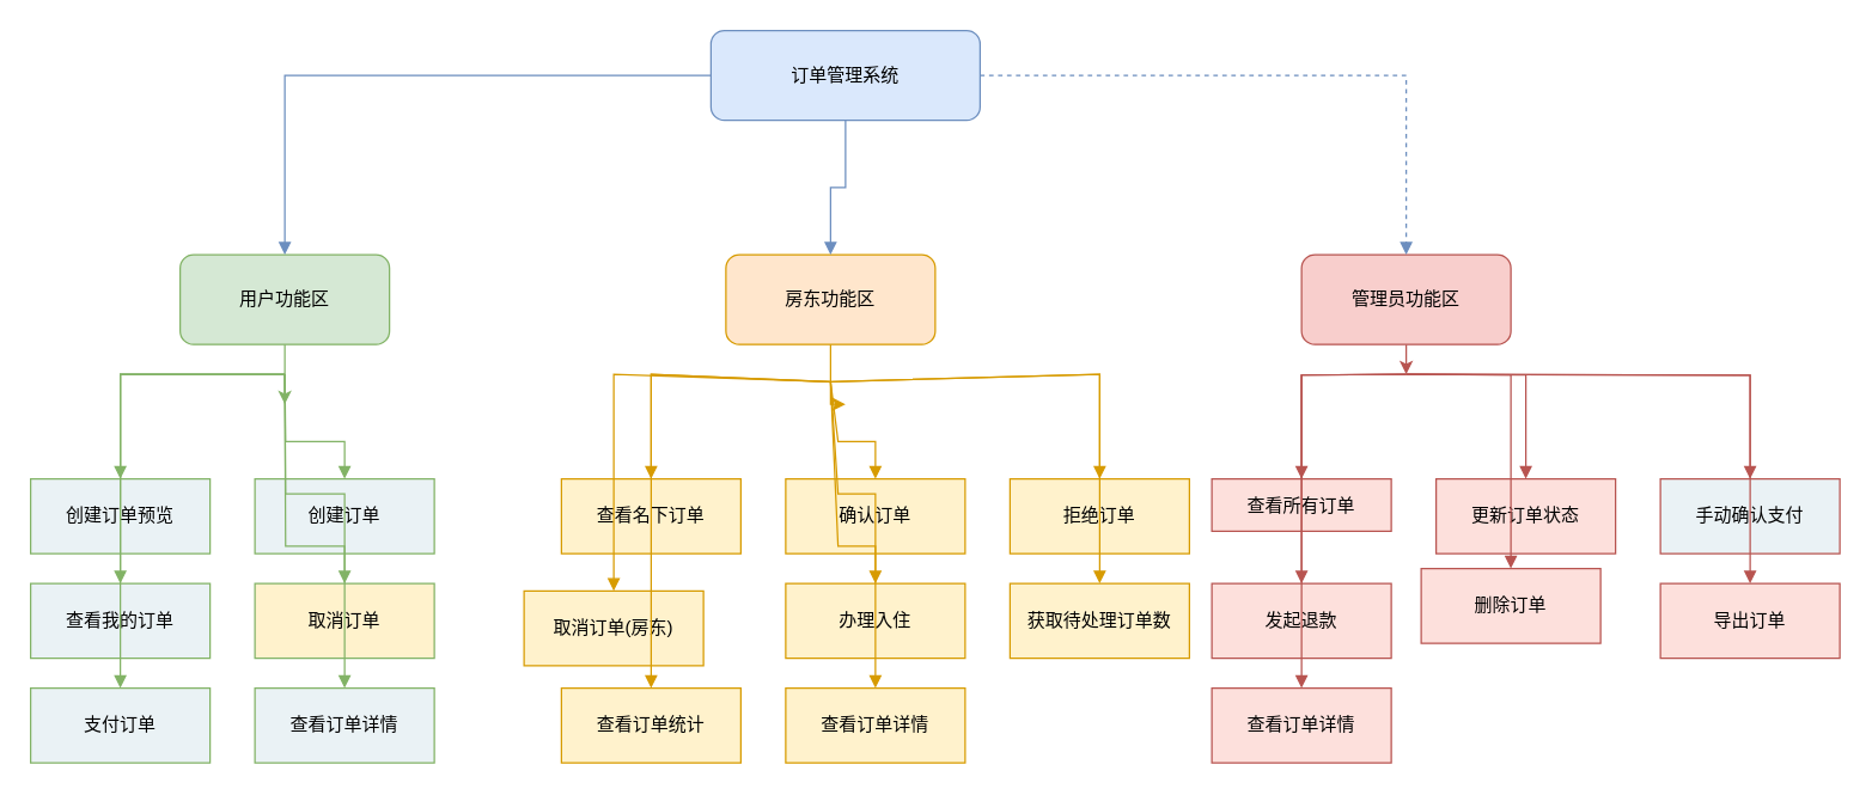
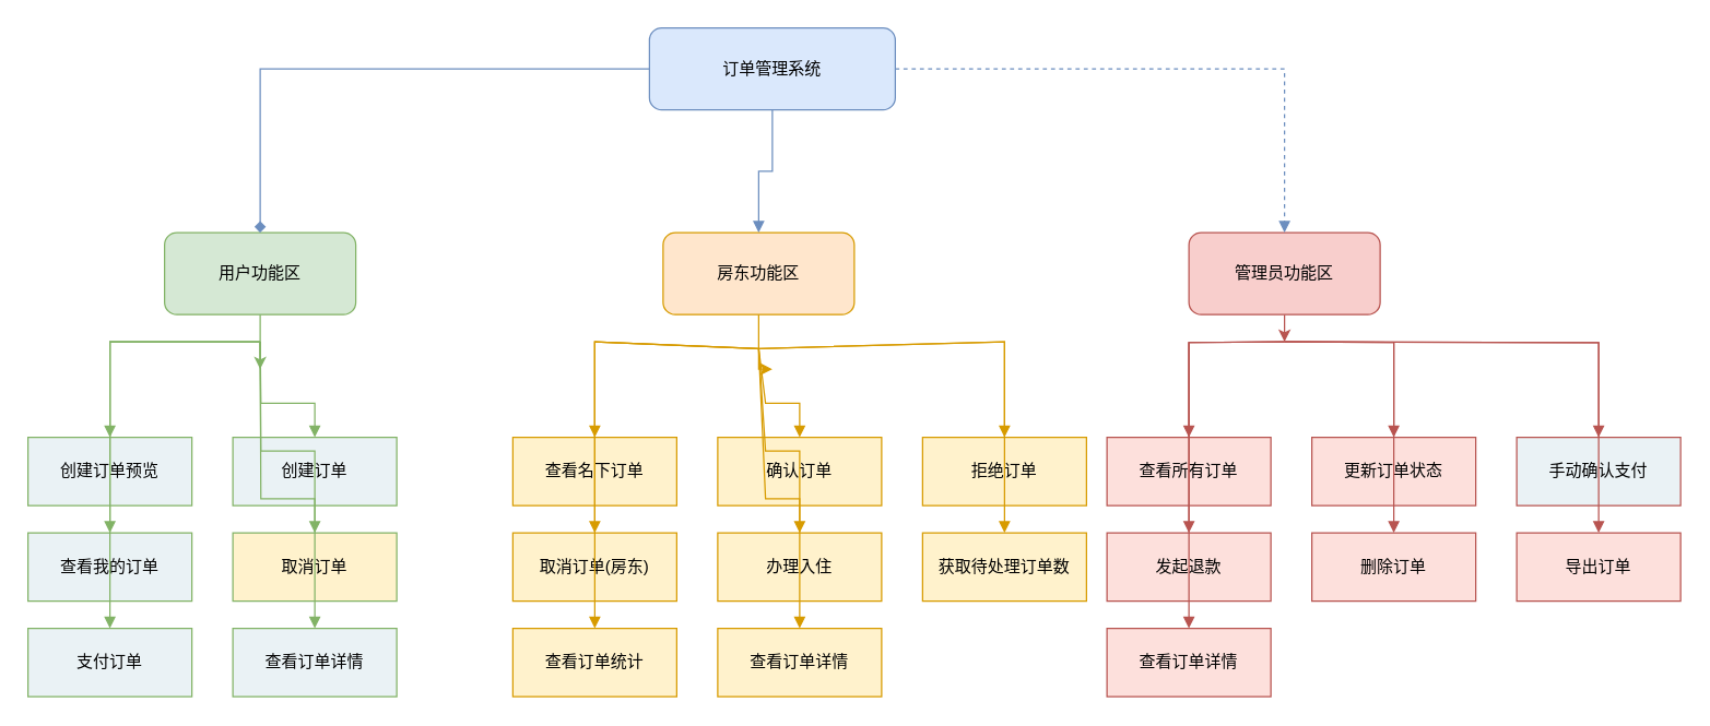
  <mxCell id="0" />
  <mxCell id="1" parent="0" />
  <mxCell id="2" value="订单管理系统" style="rounded=1;whiteSpace=wrap;html=1;fillColor=#dae8fc;strokeColor=#6c8ebf;" parent="1" vertex="1"><mxGeometry x="475" y="20" width="180" height="60" as="geometry" /></mxCell>
  <mxCell id="3" value="用户功能区" style="rounded=1;whiteSpace=wrap;html=1;fillColor=#d5e8d4;strokeColor=#82b366;" parent="1" vertex="1"><mxGeometry x="120" y="170" width="140" height="60" as="geometry" /></mxCell>
  <mxCell id="4" value="房东功能区" style="rounded=1;whiteSpace=wrap;html=1;fillColor=#ffe6cc;strokeColor=#d79b00;" parent="1" vertex="1"><mxGeometry x="485" y="170" width="140" height="60" as="geometry" /></mxCell>
  <mxCell id="5" style="edgeStyle=orthogonalEdgeStyle;rounded=0;orthogonalLoop=1;jettySize=auto;html=1;fillColor=#f8cecc;strokeColor=#b85450;" edge="1" parent="1" source="6"><mxGeometry relative="1" as="geometry"><mxPoint x="940" y="250" as="targetPoint" /></mxGeometry></mxCell>
  <mxCell id="6" value="管理员功能区" style="rounded=1;whiteSpace=wrap;html=1;fillColor=#f8cecc;strokeColor=#b85450;" parent="1" vertex="1"><mxGeometry x="870" y="170" width="140" height="60" as="geometry" /></mxCell>
- <mxCell id="7" value="" style="edgeStyle=orthogonalEdgeStyle;rounded=0;orthogonalLoop=1;jettySize=auto;html=1;endArrow=block;endFill=1;strokeColor=#6c8ebf;entryX=0.5;entryY=0;entryDx=0;entryDy=0;" parent="1" source="2" target="3" edge="1"><mxGeometry relative="1" as="geometry" /></mxCell>
+ <mxCell id="7" value="" style="edgeStyle=orthogonalEdgeStyle;rounded=0;orthogonalLoop=1;jettySize=auto;html=1;endArrow=diamond;endFill=1;strokeColor=#6c8ebf;entryX=0.5;entryY=0;entryDx=0;entryDy=0;" parent="1" source="2" target="3" edge="1"><mxGeometry relative="1" as="geometry" /></mxCell>
  <mxCell id="8" value="" style="edgeStyle=orthogonalEdgeStyle;rounded=0;orthogonalLoop=1;jettySize=auto;html=1;endArrow=block;endFill=1;strokeColor=#6c8ebf;entryX=0.5;entryY=0;entryDx=0;entryDy=0;" parent="1" source="2" target="4" edge="1"><mxGeometry relative="1" as="geometry" /></mxCell>
  <mxCell id="9" value="" style="edgeStyle=orthogonalEdgeStyle;rounded=0;orthogonalLoop=1;jettySize=auto;html=1;endArrow=block;endFill=1;strokeColor=#6c8ebf;entryX=0.5;entryY=0;entryDx=0;entryDy=0;dashed=1;" parent="1" source="2" target="6" edge="1"><mxGeometry relative="1" as="geometry" /></mxCell>
  <mxCell id="10" value="创建订单预览" style="whiteSpace=wrap;html=1;rounded=0;fillColor=#eaf2f5;strokeColor=#82b366;" parent="1" vertex="1"><mxGeometry x="20" y="320" width="120" height="50" as="geometry" /></mxCell>
  <mxCell id="11" value="创建订单" style="whiteSpace=wrap;html=1;rounded=0;fillColor=#eaf2f5;strokeColor=#82b366;" parent="1" vertex="1"><mxGeometry x="170" y="320" width="120" height="50" as="geometry" /></mxCell>
  <mxCell id="12" value="查看我的订单" style="whiteSpace=wrap;html=1;rounded=0;fillColor=#eaf2f5;strokeColor=#82b366;" parent="1" vertex="1"><mxGeometry x="20" y="390" width="120" height="50" as="geometry" /></mxCell>
  <mxCell id="13" value="取消订单" style="whiteSpace=wrap;html=1;rounded=0;fillColor=#fff2cc;strokeColor=#82b366;" parent="1" vertex="1"><mxGeometry x="170" y="390" width="120" height="50" as="geometry" /></mxCell>
  <mxCell id="14" value="支付订单" style="whiteSpace=wrap;html=1;rounded=0;fillColor=#eaf2f5;strokeColor=#82b366;" parent="1" vertex="1"><mxGeometry x="20" y="460" width="120" height="50" as="geometry" /></mxCell>
  <mxCell id="15" value="查看订单详情" style="whiteSpace=wrap;html=1;rounded=0;fillColor=#eaf2f5;strokeColor=#82b366;" parent="1" vertex="1"><mxGeometry x="170" y="460" width="120" height="50" as="geometry" /></mxCell>
  <mxCell id="16" value="" style="edgeStyle=orthogonalEdgeStyle;rounded=0;orthogonalLoop=1;jettySize=auto;html=1;strokeColor=#82b366;exitX=0.5;exitY=1;exitDx=0;exitDy=0;" edge="1" parent="1" source="3"><mxGeometry relative="1" as="geometry"><mxPoint x="190" y="270" as="targetPoint" /><Array as="points"><mxPoint x="190" y="270" /></Array></mxGeometry></mxCell>
  <mxCell id="17" value="" style="edgeStyle=orthogonalEdgeStyle;rounded=0;orthogonalLoop=1;jettySize=auto;html=1;endArrow=block;endFill=1;strokeColor=#82b366;entryX=0.5;entryY=0;entryDx=0;entryDy=0;" parent="1" source="16" target="10" edge="1"><mxGeometry relative="1" as="geometry" /></mxCell>
  <mxCell id="18" value="" style="edgeStyle=orthogonalEdgeStyle;rounded=0;orthogonalLoop=1;jettySize=auto;html=1;endArrow=block;endFill=1;strokeColor=#82b366;entryX=0.5;entryY=0;entryDx=0;entryDy=0;" parent="1" source="16" target="11" edge="1"><mxGeometry relative="1" as="geometry" /></mxCell>
  <mxCell id="19" value="" style="edgeStyle=orthogonalEdgeStyle;rounded=0;orthogonalLoop=1;jettySize=auto;html=1;endArrow=block;endFill=1;strokeColor=#82b366;entryX=0.5;entryY=0;entryDx=0;entryDy=0;" parent="1" source="16" target="12" edge="1"><mxGeometry relative="1" as="geometry" /></mxCell>
  <mxCell id="20" value="" style="edgeStyle=orthogonalEdgeStyle;rounded=0;orthogonalLoop=1;jettySize=auto;html=1;endArrow=block;endFill=1;strokeColor=#82b366;entryX=0.5;entryY=0;entryDx=0;entryDy=0;" parent="1" source="16" target="13" edge="1"><mxGeometry relative="1" as="geometry" /></mxCell>
  <mxCell id="21" value="" style="edgeStyle=orthogonalEdgeStyle;rounded=0;orthogonalLoop=1;jettySize=auto;html=1;endArrow=block;endFill=1;strokeColor=#82b366;entryX=0.5;entryY=0;entryDx=0;entryDy=0;" parent="1" source="16" target="14" edge="1"><mxGeometry relative="1" as="geometry" /></mxCell>
  <mxCell id="22" value="" style="edgeStyle=orthogonalEdgeStyle;rounded=0;orthogonalLoop=1;jettySize=auto;html=1;endArrow=block;endFill=1;strokeColor=#82b366;entryX=0.5;entryY=0;entryDx=0;entryDy=0;" parent="1" source="16" target="15" edge="1"><mxGeometry relative="1" as="geometry" /></mxCell>
  <mxCell id="23" value="查看名下订单" style="whiteSpace=wrap;html=1;rounded=0;fillColor=#fff2cc;strokeColor=#d79b00;" parent="1" vertex="1"><mxGeometry x="375" y="320" width="120" height="50" as="geometry" /></mxCell>
  <mxCell id="24" value="确认订单" style="whiteSpace=wrap;html=1;rounded=0;fillColor=#fff2cc;strokeColor=#d79b00;" parent="1" vertex="1"><mxGeometry x="525" y="320" width="120" height="50" as="geometry" /></mxCell>
  <mxCell id="25" value="拒绝订单" style="whiteSpace=wrap;html=1;rounded=0;fillColor=#fff2cc;strokeColor=#d79b00;" parent="1" vertex="1"><mxGeometry x="675" y="320" width="120" height="50" as="geometry" /></mxCell>
- <mxCell id="26" value="取消订单(房东)" style="whiteSpace=wrap;html=1;rounded=0;fillColor=#fff2cc;strokeColor=#d79b00;" parent="1" vertex="1"><mxGeometry x="350" y="395" width="120" height="50" as="geometry" /></mxCell>
+ <mxCell id="26" value="取消订单(房东)" style="whiteSpace=wrap;html=1;rounded=0;fillColor=#fff2cc;strokeColor=#d79b00;" parent="1" vertex="1"><mxGeometry x="375" y="390" width="120" height="50" as="geometry" /></mxCell>
  <mxCell id="27" value="办理入住" style="whiteSpace=wrap;html=1;rounded=0;fillColor=#fff2cc;strokeColor=#d79b00;" parent="1" vertex="1"><mxGeometry x="525" y="390" width="120" height="50" as="geometry" /></mxCell>
  <mxCell id="28" value="获取待处理订单数" style="whiteSpace=wrap;html=1;rounded=0;fillColor=#fff2cc;strokeColor=#d79b00;" parent="1" vertex="1"><mxGeometry x="675" y="390" width="120" height="50" as="geometry" /></mxCell>
  <mxCell id="29" value="查看订单统计" style="whiteSpace=wrap;html=1;rounded=0;fillColor=#fff2cc;strokeColor=#d79b00;" parent="1" vertex="1"><mxGeometry x="375" y="460" width="120" height="50" as="geometry" /></mxCell>
  <mxCell id="30" value="查看订单详情" style="whiteSpace=wrap;html=1;rounded=0;fillColor=#fff2cc;strokeColor=#d79b00;" parent="1" vertex="1"><mxGeometry x="525" y="460" width="120" height="50" as="geometry" /></mxCell>
  <mxCell id="31" value="" style="edgeStyle=orthogonalEdgeStyle;rounded=0;orthogonalLoop=1;jettySize=auto;html=1;strokeColor=#d79b00;exitX=0.5;exitY=1;exitDx=0;exitDy=0;" edge="1" parent="1" source="4"><mxGeometry relative="1" as="geometry"><mxPoint x="565" y="270" as="targetPoint" /><Array as="points"><mxPoint x="565" y="270" /></Array></mxGeometry></mxCell>
  <mxCell id="32" value="" style="edgeStyle=orthogonalEdgeStyle;rounded=0;orthogonalLoop=1;jettySize=auto;html=1;endArrow=block;endFill=1;strokeColor=#d79b00;entryX=0.5;entryY=0;entryDx=0;entryDy=0;" parent="1" source="31" target="23" edge="1"><mxGeometry relative="1" as="geometry" /></mxCell>
  <mxCell id="33" value="" style="edgeStyle=orthogonalEdgeStyle;rounded=0;orthogonalLoop=1;jettySize=auto;html=1;endArrow=block;endFill=1;strokeColor=#d79b00;entryX=0.5;entryY=0;entryDx=0;entryDy=0;" parent="1" source="31" target="24" edge="1"><mxGeometry relative="1" as="geometry" /></mxCell>
  <mxCell id="34" value="" style="edgeStyle=orthogonalEdgeStyle;rounded=0;orthogonalLoop=1;jettySize=auto;html=1;endArrow=block;endFill=1;strokeColor=#d79b00;entryX=0.5;entryY=0;entryDx=0;entryDy=0;" parent="1" source="31" target="25" edge="1"><mxGeometry relative="1" as="geometry" /></mxCell>
  <mxCell id="35" value="" style="edgeStyle=orthogonalEdgeStyle;rounded=0;orthogonalLoop=1;jettySize=auto;html=1;endArrow=block;endFill=1;strokeColor=#d79b00;entryX=0.5;entryY=0;entryDx=0;entryDy=0;" parent="1" source="31" target="26" edge="1"><mxGeometry relative="1" as="geometry" /></mxCell>
  <mxCell id="36" value="" style="edgeStyle=orthogonalEdgeStyle;rounded=0;orthogonalLoop=1;jettySize=auto;html=1;endArrow=block;endFill=1;strokeColor=#d79b00;entryX=0.5;entryY=0;entryDx=0;entryDy=0;" parent="1" source="31" target="27" edge="1"><mxGeometry relative="1" as="geometry" /></mxCell>
  <mxCell id="37" value="" style="edgeStyle=orthogonalEdgeStyle;rounded=0;orthogonalLoop=1;jettySize=auto;html=1;endArrow=block;endFill=1;strokeColor=#d79b00;entryX=0.5;entryY=0;entryDx=0;entryDy=0;" parent="1" source="31" target="28" edge="1"><mxGeometry relative="1" as="geometry" /></mxCell>
  <mxCell id="38" value="" style="edgeStyle=orthogonalEdgeStyle;rounded=0;orthogonalLoop=1;jettySize=auto;html=1;endArrow=block;endFill=1;strokeColor=#d79b00;entryX=0.5;entryY=0;entryDx=0;entryDy=0;" parent="1" source="31" target="29" edge="1"><mxGeometry relative="1" as="geometry" /></mxCell>
  <mxCell id="39" value="" style="edgeStyle=orthogonalEdgeStyle;rounded=0;orthogonalLoop=1;jettySize=auto;html=1;endArrow=block;endFill=1;strokeColor=#d79b00;entryX=0.5;entryY=0;entryDx=0;entryDy=0;" parent="1" source="31" target="30" edge="1"><mxGeometry relative="1" as="geometry" /></mxCell>
- <mxCell id="40" value="查看所有订单" style="whiteSpace=wrap;html=1;rounded=0;fillColor=#fde0dc;strokeColor=#b85450;" parent="1" vertex="1"><mxGeometry x="810" y="320" width="120" height="35" as="geometry" /></mxCell>
+ <mxCell id="40" value="查看所有订单" style="whiteSpace=wrap;html=1;rounded=0;fillColor=#fde0dc;strokeColor=#b85450;" parent="1" vertex="1"><mxGeometry x="810" y="320" width="120" height="50" as="geometry" /></mxCell>
  <mxCell id="41" value="更新订单状态" style="whiteSpace=wrap;html=1;rounded=0;fillColor=#fde0dc;strokeColor=#b85450;" parent="1" vertex="1"><mxGeometry x="960" y="320" width="120" height="50" as="geometry" /></mxCell>
  <mxCell id="42" value="手动确认支付" style="whiteSpace=wrap;html=1;rounded=0;fillColor=#eaf2f5;strokeColor=#b85450;" parent="1" vertex="1"><mxGeometry x="1110" y="320" width="120" height="50" as="geometry" /></mxCell>
  <mxCell id="43" value="发起退款" style="whiteSpace=wrap;html=1;rounded=0;fillColor=#fde0dc;strokeColor=#b85450;" parent="1" vertex="1"><mxGeometry x="810" y="390" width="120" height="50" as="geometry" /></mxCell>
- <mxCell id="44" value="删除订单" style="whiteSpace=wrap;html=1;rounded=0;fillColor=#fde0dc;strokeColor=#b85450;" parent="1" vertex="1"><mxGeometry x="950" y="380" width="120" height="50" as="geometry" /></mxCell>
+ <mxCell id="44" value="删除订单" style="whiteSpace=wrap;html=1;rounded=0;fillColor=#fde0dc;strokeColor=#b85450;" parent="1" vertex="1"><mxGeometry x="960" y="390" width="120" height="50" as="geometry" /></mxCell>
  <mxCell id="45" value="导出订单" style="whiteSpace=wrap;html=1;rounded=0;fillColor=#fde0dc;strokeColor=#b85450;" parent="1" vertex="1"><mxGeometry x="1110" y="390" width="120" height="50" as="geometry" /></mxCell>
  <mxCell id="46" value="查看订单详情" style="whiteSpace=wrap;html=1;rounded=0;fillColor=#fde0dc;strokeColor=#b85450;" parent="1" vertex="1"><mxGeometry x="810" y="460" width="120" height="50" as="geometry" /></mxCell>
  <mxCell id="47" value="" style="edgeStyle=orthogonalEdgeStyle;rounded=0;orthogonalLoop=1;jettySize=auto;html=1;endArrow=block;endFill=1;strokeColor=#b85450;entryX=0.5;entryY=0;entryDx=0;entryDy=0;" parent="1" target="40" edge="1"><mxGeometry relative="1" as="geometry"><mxPoint x="940" y="250" as="sourcePoint" /></mxGeometry></mxCell>
  <mxCell id="48" value="" style="edgeStyle=orthogonalEdgeStyle;rounded=0;orthogonalLoop=1;jettySize=auto;html=1;endArrow=block;endFill=1;strokeColor=#b85450;entryX=0.5;entryY=0;entryDx=0;entryDy=0;" parent="1" target="41" edge="1"><mxGeometry relative="1" as="geometry"><mxPoint x="940" y="250" as="sourcePoint" /></mxGeometry></mxCell>
  <mxCell id="49" value="" style="edgeStyle=orthogonalEdgeStyle;rounded=0;orthogonalLoop=1;jettySize=auto;html=1;endArrow=block;endFill=1;strokeColor=#b85450;entryX=0.5;entryY=0;entryDx=0;entryDy=0;" parent="1" target="42" edge="1"><mxGeometry relative="1" as="geometry"><mxPoint x="940" y="250" as="sourcePoint" /></mxGeometry></mxCell>
  <mxCell id="50" value="" style="edgeStyle=orthogonalEdgeStyle;rounded=0;orthogonalLoop=1;jettySize=auto;html=1;endArrow=block;endFill=1;strokeColor=#b85450;entryX=0.5;entryY=0;entryDx=0;entryDy=0;" parent="1" target="43" edge="1"><mxGeometry relative="1" as="geometry"><mxPoint x="940" y="250" as="sourcePoint" /></mxGeometry></mxCell>
  <mxCell id="51" value="" style="edgeStyle=orthogonalEdgeStyle;rounded=0;orthogonalLoop=1;jettySize=auto;html=1;endArrow=block;endFill=1;strokeColor=#b85450;entryX=0.5;entryY=0;entryDx=0;entryDy=0;" parent="1" target="44" edge="1"><mxGeometry relative="1" as="geometry"><mxPoint x="940" y="250" as="sourcePoint" /></mxGeometry></mxCell>
  <mxCell id="52" value="" style="edgeStyle=orthogonalEdgeStyle;rounded=0;orthogonalLoop=1;jettySize=auto;html=1;endArrow=block;endFill=1;strokeColor=#b85450;entryX=0.5;entryY=0;entryDx=0;entryDy=0;" parent="1" target="45" edge="1"><mxGeometry relative="1" as="geometry"><mxPoint x="940" y="250" as="sourcePoint" /></mxGeometry></mxCell>
  <mxCell id="53" value="" style="edgeStyle=orthogonalEdgeStyle;rounded=0;orthogonalLoop=1;jettySize=auto;html=1;endArrow=block;endFill=1;strokeColor=#b85450;entryX=0.5;entryY=0;entryDx=0;entryDy=0;" parent="1" target="46" edge="1"><mxGeometry relative="1" as="geometry"><mxPoint x="940" y="250" as="sourcePoint" /></mxGeometry></mxCell>
